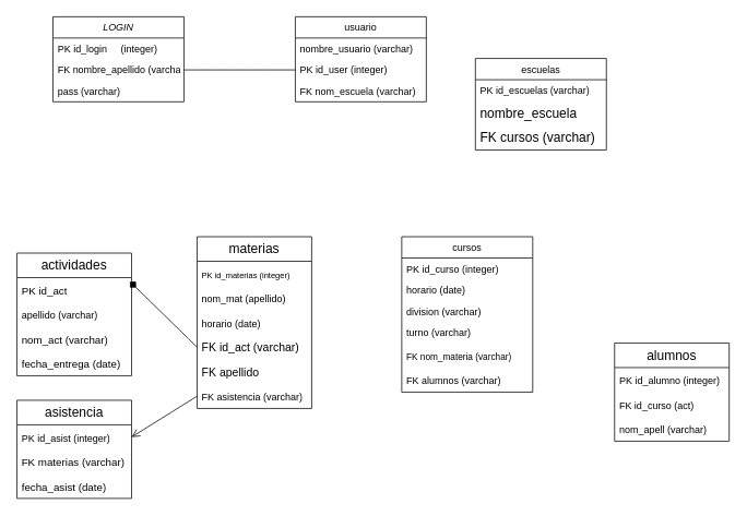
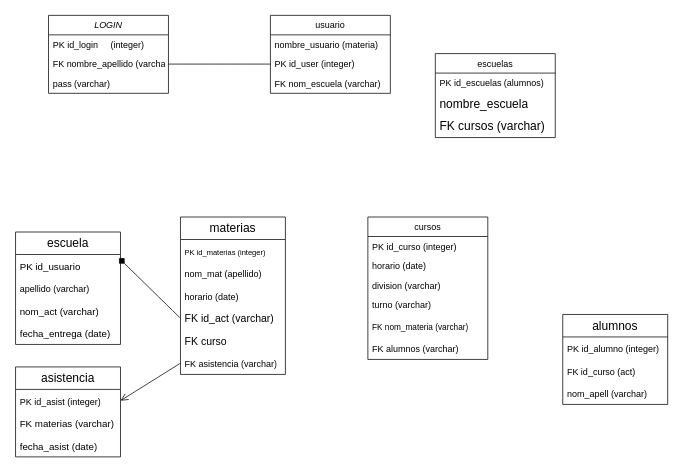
  <mxCell id="0" />
  <mxCell id="1" parent="0" />
  <mxCell id="2" value="LOGIN" style="swimlane;fontStyle=2;align=center;verticalAlign=top;childLayout=stackLayout;horizontal=1;startSize=26;horizontalStack=0;resizeParent=1;resizeLast=0;collapsible=1;marginBottom=0;rounded=0;shadow=0;strokeWidth=1;" parent="1" vertex="1"><mxGeometry x="64" y="20" width="160" height="104" as="geometry"><mxRectangle x="230" y="140" width="160" height="26" as="alternateBounds" /></mxGeometry></mxCell>
  <mxCell id="3" value="PK id_login     (integer)" style="text;align=left;verticalAlign=top;spacingLeft=4;spacingRight=4;overflow=hidden;rotatable=0;points=[[0,0.5],[1,0.5]];portConstraint=eastwest;" parent="2" vertex="1"><mxGeometry y="26" width="160" height="26" as="geometry" /></mxCell>
  <mxCell id="4" value="FK nombre_apellido (varchar)" style="text;align=left;verticalAlign=top;spacingLeft=4;spacingRight=4;overflow=hidden;rotatable=0;points=[[0,0.5],[1,0.5]];portConstraint=eastwest;rounded=0;shadow=0;html=0;" parent="2" vertex="1"><mxGeometry y="52" width="160" height="26" as="geometry" /></mxCell>
  <mxCell id="5" value="pass (varchar)" style="text;align=left;verticalAlign=top;spacingLeft=4;spacingRight=4;overflow=hidden;rotatable=0;points=[[0,0.5],[1,0.5]];portConstraint=eastwest;rounded=0;shadow=0;html=0;" parent="2" vertex="1"><mxGeometry y="78" width="160" height="26" as="geometry" /></mxCell>
  <mxCell id="6" value="cursos " style="swimlane;fontStyle=0;align=center;verticalAlign=top;childLayout=stackLayout;horizontal=1;startSize=26;horizontalStack=0;resizeParent=1;resizeLast=0;collapsible=1;marginBottom=0;rounded=0;shadow=0;strokeWidth=1;" parent="1" vertex="1"><mxGeometry x="490" y="289" width="160" height="190" as="geometry"><mxRectangle x="130" y="380" width="160" height="26" as="alternateBounds" /></mxGeometry></mxCell>
  <mxCell id="7" value="PK id_curso (integer)" style="text;align=left;verticalAlign=top;spacingLeft=4;spacingRight=4;overflow=hidden;rotatable=0;points=[[0,0.5],[1,0.5]];portConstraint=eastwest;" parent="6" vertex="1"><mxGeometry y="26" width="160" height="26" as="geometry" /></mxCell>
  <mxCell id="8" value="horario (date)" style="text;align=left;verticalAlign=top;spacingLeft=4;spacingRight=4;overflow=hidden;rotatable=0;points=[[0,0.5],[1,0.5]];portConstraint=eastwest;rounded=0;shadow=0;html=0;" parent="6" vertex="1"><mxGeometry y="52" width="160" height="26" as="geometry" /></mxCell>
  <mxCell id="9" value="division (varchar)" style="text;align=left;verticalAlign=top;spacingLeft=4;spacingRight=4;overflow=hidden;rotatable=0;points=[[0,0.5],[1,0.5]];portConstraint=eastwest;rounded=0;shadow=0;html=0;" vertex="1" parent="6"><mxGeometry y="78" width="160" height="26" as="geometry" /></mxCell>
  <mxCell id="10" value="turno (varchar) " style="text;align=left;verticalAlign=top;spacingLeft=4;spacingRight=4;overflow=hidden;rotatable=0;points=[[0,0.5],[1,0.5]];portConstraint=eastwest;rounded=0;shadow=0;html=0;" vertex="1" parent="6"><mxGeometry y="104" width="160" height="26" as="geometry" /></mxCell>
  <mxCell id="11" value="&lt;font style=&quot;font-size: 11px;&quot;&gt;FK nom_materia (varchar)&lt;/font&gt;" style="text;strokeColor=none;fillColor=none;align=left;verticalAlign=middle;spacingLeft=4;spacingRight=4;overflow=hidden;points=[[0,0.5],[1,0.5]];portConstraint=eastwest;rotatable=0;whiteSpace=wrap;html=1;fontSize=16;" vertex="1" parent="6"><mxGeometry y="130" width="160" height="30" as="geometry" /></mxCell>
  <mxCell id="12" value="&lt;font style=&quot;font-size: 12px;&quot;&gt;FK alumnos (varchar)&lt;/font&gt;" style="text;strokeColor=none;fillColor=none;align=left;verticalAlign=middle;spacingLeft=4;spacingRight=4;overflow=hidden;points=[[0,0.5],[1,0.5]];portConstraint=eastwest;rotatable=0;whiteSpace=wrap;html=1;fontSize=16;" vertex="1" parent="6"><mxGeometry y="160" width="160" height="30" as="geometry" /></mxCell>
  <mxCell id="13" value="escuelas " style="swimlane;fontStyle=0;align=center;verticalAlign=top;childLayout=stackLayout;horizontal=1;startSize=26;horizontalStack=0;resizeParent=1;resizeLast=0;collapsible=1;marginBottom=0;rounded=0;shadow=0;strokeWidth=1;" parent="1" vertex="1"><mxGeometry x="580" y="71" width="160" height="112" as="geometry"><mxRectangle x="340" y="380" width="170" height="26" as="alternateBounds" /></mxGeometry></mxCell>
- <mxCell id="14" value="PK id_escuelas (varchar)" style="text;align=left;verticalAlign=top;spacingLeft=4;spacingRight=4;overflow=hidden;rotatable=0;points=[[0,0.5],[1,0.5]];portConstraint=eastwest;" parent="13" vertex="1"><mxGeometry y="26" width="160" height="26" as="geometry" /></mxCell>
+ <mxCell id="14" value="PK id_escuelas (alumnos)" style="text;align=left;verticalAlign=top;spacingLeft=4;spacingRight=4;overflow=hidden;rotatable=0;points=[[0,0.5],[1,0.5]];portConstraint=eastwest;" parent="13" vertex="1"><mxGeometry y="26" width="160" height="26" as="geometry" /></mxCell>
  <mxCell id="15" value="nombre_escuela" style="text;strokeColor=none;fillColor=none;align=left;verticalAlign=middle;spacingLeft=4;spacingRight=4;overflow=hidden;points=[[0,0.5],[1,0.5]];portConstraint=eastwest;rotatable=0;whiteSpace=wrap;html=1;fontSize=16;" vertex="1" parent="13"><mxGeometry y="52" width="160" height="30" as="geometry" /></mxCell>
  <mxCell id="16" value="FK cursos (varchar)" style="text;strokeColor=none;fillColor=none;align=left;verticalAlign=middle;spacingLeft=4;spacingRight=4;overflow=hidden;points=[[0,0.5],[1,0.5]];portConstraint=eastwest;rotatable=0;whiteSpace=wrap;html=1;fontSize=16;" vertex="1" parent="13"><mxGeometry y="82" width="160" height="30" as="geometry" /></mxCell>
  <mxCell id="17" value="usuario" style="swimlane;fontStyle=0;align=center;verticalAlign=top;childLayout=stackLayout;horizontal=1;startSize=26;horizontalStack=0;resizeParent=1;resizeLast=0;collapsible=1;marginBottom=0;rounded=0;shadow=0;strokeWidth=1;" parent="1" vertex="1"><mxGeometry x="360" y="20" width="160" height="104" as="geometry"><mxRectangle x="550" y="140" width="160" height="26" as="alternateBounds" /></mxGeometry></mxCell>
- <mxCell id="18" value="nombre_usuario (varchar)" style="text;align=left;verticalAlign=top;spacingLeft=4;spacingRight=4;overflow=hidden;rotatable=0;points=[[0,0.5],[1,0.5]];portConstraint=eastwest;" parent="17" vertex="1"><mxGeometry y="26" width="160" height="26" as="geometry" /></mxCell>
+ <mxCell id="18" value="nombre_usuario (materia)" style="text;align=left;verticalAlign=top;spacingLeft=4;spacingRight=4;overflow=hidden;rotatable=0;points=[[0,0.5],[1,0.5]];portConstraint=eastwest;" parent="17" vertex="1"><mxGeometry y="26" width="160" height="26" as="geometry" /></mxCell>
  <mxCell id="19" value="PK id_user (integer)" style="text;align=left;verticalAlign=top;spacingLeft=4;spacingRight=4;overflow=hidden;rotatable=0;points=[[0,0.5],[1,0.5]];portConstraint=eastwest;rounded=0;shadow=0;html=0;" parent="17" vertex="1"><mxGeometry y="52" width="160" height="26" as="geometry" /></mxCell>
  <mxCell id="20" value="FK nom_escuela (varchar) " style="text;align=left;verticalAlign=top;spacingLeft=4;spacingRight=4;overflow=hidden;rotatable=0;points=[[0,0.5],[1,0.5]];portConstraint=eastwest;rounded=0;shadow=0;html=0;" parent="17" vertex="1"><mxGeometry y="78" width="160" height="26" as="geometry" /></mxCell>
  <mxCell id="21" style="edgeStyle=none;curved=1;rounded=0;orthogonalLoop=1;jettySize=auto;html=1;exitX=1;exitY=0.5;exitDx=0;exitDy=0;entryX=0;entryY=0.5;entryDx=0;entryDy=0;fontSize=12;startSize=8;endSize=8;endArrow=none;" edge="1" parent="1" source="4" target="19"><mxGeometry relative="1" as="geometry" /></mxCell>
  <mxCell id="22" value="materias " style="swimlane;fontStyle=0;childLayout=stackLayout;horizontal=1;startSize=30;horizontalStack=0;resizeParent=1;resizeParentMax=0;resizeLast=0;collapsible=1;marginBottom=0;whiteSpace=wrap;html=1;fontSize=16;" vertex="1" parent="1"><mxGeometry x="240" y="289" width="140" height="210" as="geometry" /></mxCell>
  <mxCell id="23" value="&lt;font style=&quot;font-size: 10px;&quot;&gt;PK id_materias (integer) &lt;/font&gt;" style="text;strokeColor=none;fillColor=none;align=left;verticalAlign=middle;spacingLeft=4;spacingRight=4;overflow=hidden;points=[[0,0.5],[1,0.5]];portConstraint=eastwest;rotatable=0;whiteSpace=wrap;html=1;fontSize=16;" vertex="1" parent="22"><mxGeometry y="30" width="140" height="30" as="geometry" /></mxCell>
  <mxCell id="24" value="&lt;font style=&quot;font-size: 12px;&quot;&gt;nom_mat (apellido)&lt;/font&gt;" style="text;strokeColor=none;fillColor=none;align=left;verticalAlign=middle;spacingLeft=4;spacingRight=4;overflow=hidden;points=[[0,0.5],[1,0.5]];portConstraint=eastwest;rotatable=0;whiteSpace=wrap;html=1;fontSize=16;" vertex="1" parent="22"><mxGeometry y="60" width="140" height="30" as="geometry" /></mxCell>
  <mxCell id="25" value="&lt;font style=&quot;font-size: 12px;&quot;&gt;horario (date)&lt;/font&gt;" style="text;strokeColor=none;fillColor=none;align=left;verticalAlign=middle;spacingLeft=4;spacingRight=4;overflow=hidden;points=[[0,0.5],[1,0.5]];portConstraint=eastwest;rotatable=0;whiteSpace=wrap;html=1;fontSize=16;" vertex="1" parent="22"><mxGeometry y="90" width="140" height="30" as="geometry" /></mxCell>
  <mxCell id="26" value="&lt;font style=&quot;font-size: 14px;&quot;&gt;FK id_act (varchar)&lt;/font&gt;" style="text;strokeColor=none;fillColor=none;align=left;verticalAlign=middle;spacingLeft=4;spacingRight=4;overflow=hidden;points=[[0,0.5],[1,0.5]];portConstraint=eastwest;rotatable=0;whiteSpace=wrap;html=1;fontSize=16;" vertex="1" parent="22"><mxGeometry y="120" width="140" height="30" as="geometry" /></mxCell>
- <mxCell id="27" value="&lt;font style=&quot;font-size: 14px;&quot;&gt;FK apellido&lt;/font&gt;" style="text;strokeColor=none;fillColor=none;align=left;verticalAlign=middle;spacingLeft=4;spacingRight=4;overflow=hidden;points=[[0,0.5],[1,0.5]];portConstraint=eastwest;rotatable=0;whiteSpace=wrap;html=1;fontSize=16;" vertex="1" parent="22"><mxGeometry y="150" width="140" height="30" as="geometry" /></mxCell>
+ <mxCell id="27" value="&lt;font style=&quot;font-size: 14px;&quot;&gt;FK curso&lt;/font&gt;" style="text;strokeColor=none;fillColor=none;align=left;verticalAlign=middle;spacingLeft=4;spacingRight=4;overflow=hidden;points=[[0,0.5],[1,0.5]];portConstraint=eastwest;rotatable=0;whiteSpace=wrap;html=1;fontSize=16;" vertex="1" parent="22"><mxGeometry y="150" width="140" height="30" as="geometry" /></mxCell>
  <mxCell id="28" value="&lt;font style=&quot;font-size: 12px;&quot;&gt;FK asistencia (varchar)&lt;/font&gt;" style="text;strokeColor=none;fillColor=none;align=left;verticalAlign=middle;spacingLeft=4;spacingRight=4;overflow=hidden;points=[[0,0.5],[1,0.5]];portConstraint=eastwest;rotatable=0;whiteSpace=wrap;html=1;fontSize=16;" vertex="1" parent="22"><mxGeometry y="180" width="140" height="30" as="geometry" /></mxCell>
  <mxCell id="29" value="alumnos " style="swimlane;fontStyle=0;childLayout=stackLayout;horizontal=1;startSize=30;horizontalStack=0;resizeParent=1;resizeParentMax=0;resizeLast=0;collapsible=1;marginBottom=0;whiteSpace=wrap;html=1;fontSize=16;" vertex="1" parent="1"><mxGeometry x="750" y="419" width="140" height="120" as="geometry" /></mxCell>
  <mxCell id="30" value="&lt;font style=&quot;font-size: 12px;&quot;&gt;PK id_alumno (integer)&lt;/font&gt;" style="text;strokeColor=none;fillColor=none;align=left;verticalAlign=middle;spacingLeft=4;spacingRight=4;overflow=hidden;points=[[0,0.5],[1,0.5]];portConstraint=eastwest;rotatable=0;whiteSpace=wrap;html=1;fontSize=16;" vertex="1" parent="29"><mxGeometry y="30" width="140" height="30" as="geometry" /></mxCell>
  <mxCell id="31" value="&lt;font style=&quot;font-size: 12px;&quot;&gt;FK id_curso (act)&lt;/font&gt;" style="text;strokeColor=none;fillColor=none;align=left;verticalAlign=middle;spacingLeft=4;spacingRight=4;overflow=hidden;points=[[0,0.5],[1,0.5]];portConstraint=eastwest;rotatable=0;whiteSpace=wrap;html=1;fontSize=16;" vertex="1" parent="29"><mxGeometry y="60" width="140" height="30" as="geometry" /></mxCell>
  <mxCell id="32" value="&lt;font style=&quot;font-size: 12px;&quot;&gt;nom_apell (varchar)&lt;/font&gt;" style="text;strokeColor=none;fillColor=none;align=left;verticalAlign=middle;spacingLeft=4;spacingRight=4;overflow=hidden;points=[[0,0.5],[1,0.5]];portConstraint=eastwest;rotatable=0;whiteSpace=wrap;html=1;fontSize=16;" vertex="1" parent="29"><mxGeometry y="90" width="140" height="30" as="geometry" /></mxCell>
- <mxCell id="33" value="actividades " style="swimlane;fontStyle=0;childLayout=stackLayout;horizontal=1;startSize=30;horizontalStack=0;resizeParent=1;resizeParentMax=0;resizeLast=0;collapsible=1;marginBottom=0;whiteSpace=wrap;html=1;fontSize=16;" vertex="1" parent="1"><mxGeometry x="20" y="309" width="140" height="150" as="geometry" /></mxCell>
- <mxCell id="34" value="&lt;font style=&quot;font-size: 13px;&quot;&gt;PK id_act&lt;/font&gt;" style="text;strokeColor=none;fillColor=none;align=left;verticalAlign=middle;spacingLeft=4;spacingRight=4;overflow=hidden;points=[[0,0.5],[1,0.5]];portConstraint=eastwest;rotatable=0;whiteSpace=wrap;html=1;fontSize=16;" vertex="1" parent="33"><mxGeometry y="30" width="140" height="30" as="geometry" /></mxCell>
+ <mxCell id="33" value="escuela " style="swimlane;fontStyle=0;childLayout=stackLayout;horizontal=1;startSize=30;horizontalStack=0;resizeParent=1;resizeParentMax=0;resizeLast=0;collapsible=1;marginBottom=0;whiteSpace=wrap;html=1;fontSize=16;" vertex="1" parent="1"><mxGeometry x="20" y="309" width="140" height="150" as="geometry" /></mxCell>
+ <mxCell id="34" value="&lt;font style=&quot;font-size: 13px;&quot;&gt;PK id_usuario&lt;/font&gt;" style="text;strokeColor=none;fillColor=none;align=left;verticalAlign=middle;spacingLeft=4;spacingRight=4;overflow=hidden;points=[[0,0.5],[1,0.5]];portConstraint=eastwest;rotatable=0;whiteSpace=wrap;html=1;fontSize=16;" vertex="1" parent="33"><mxGeometry y="30" width="140" height="30" as="geometry" /></mxCell>
  <mxCell id="35" value="&lt;font style=&quot;font-size: 12px;&quot;&gt;apellido (varchar)&lt;/font&gt;" style="text;strokeColor=none;fillColor=none;align=left;verticalAlign=middle;spacingLeft=4;spacingRight=4;overflow=hidden;points=[[0,0.5],[1,0.5]];portConstraint=eastwest;rotatable=0;whiteSpace=wrap;html=1;fontSize=16;" vertex="1" parent="33"><mxGeometry y="60" width="140" height="30" as="geometry" /></mxCell>
  <mxCell id="36" value="&lt;font style=&quot;font-size: 13px;&quot;&gt;nom_act (varchar)&lt;/font&gt;" style="text;strokeColor=none;fillColor=none;align=left;verticalAlign=middle;spacingLeft=4;spacingRight=4;overflow=hidden;points=[[0,0.5],[1,0.5]];portConstraint=eastwest;rotatable=0;whiteSpace=wrap;html=1;fontSize=16;" vertex="1" parent="33"><mxGeometry y="90" width="140" height="30" as="geometry" /></mxCell>
  <mxCell id="37" value="&lt;font style=&quot;font-size: 13px;&quot;&gt;fecha_entrega (date) &lt;/font&gt;" style="text;strokeColor=none;fillColor=none;align=left;verticalAlign=middle;spacingLeft=4;spacingRight=4;overflow=hidden;points=[[0,0.5],[1,0.5]];portConstraint=eastwest;rotatable=0;whiteSpace=wrap;html=1;fontSize=16;" vertex="1" parent="33"><mxGeometry y="120" width="140" height="30" as="geometry" /></mxCell>
  <mxCell id="38" style="edgeStyle=none;curved=1;rounded=0;orthogonalLoop=1;jettySize=auto;html=1;exitX=0;exitY=0.5;exitDx=0;exitDy=0;entryX=0.986;entryY=0.163;entryDx=0;entryDy=0;entryPerimeter=0;fontSize=12;startSize=8;endSize=8;endArrow=diamond;" edge="1" parent="1" source="26" target="34"><mxGeometry relative="1" as="geometry" /></mxCell>
  <mxCell id="39" value="asistencia " style="swimlane;fontStyle=0;childLayout=stackLayout;horizontal=1;startSize=30;horizontalStack=0;resizeParent=1;resizeParentMax=0;resizeLast=0;collapsible=1;marginBottom=0;whiteSpace=wrap;html=1;fontSize=16;" vertex="1" parent="1"><mxGeometry x="20" y="489" width="140" height="120" as="geometry" /></mxCell>
  <mxCell id="40" value="&lt;font style=&quot;font-size: 12px;&quot;&gt;PK id_asist (integer)&lt;/font&gt;" style="text;strokeColor=none;fillColor=none;align=left;verticalAlign=middle;spacingLeft=4;spacingRight=4;overflow=hidden;points=[[0,0.5],[1,0.5]];portConstraint=eastwest;rotatable=0;whiteSpace=wrap;html=1;fontSize=16;" vertex="1" parent="39"><mxGeometry y="30" width="140" height="30" as="geometry" /></mxCell>
  <mxCell id="41" value="&lt;font style=&quot;font-size: 13px;&quot;&gt;FK materias (varchar)&lt;/font&gt;" style="text;strokeColor=none;fillColor=none;align=left;verticalAlign=middle;spacingLeft=4;spacingRight=4;overflow=hidden;points=[[0,0.5],[1,0.5]];portConstraint=eastwest;rotatable=0;whiteSpace=wrap;html=1;fontSize=16;" vertex="1" parent="39"><mxGeometry y="60" width="140" height="30" as="geometry" /></mxCell>
  <mxCell id="42" value="&lt;font style=&quot;font-size: 13px;&quot;&gt;fecha_asist (date)&lt;/font&gt;" style="text;strokeColor=none;fillColor=none;align=left;verticalAlign=middle;spacingLeft=4;spacingRight=4;overflow=hidden;points=[[0,0.5],[1,0.5]];portConstraint=eastwest;rotatable=0;whiteSpace=wrap;html=1;fontSize=16;" vertex="1" parent="39"><mxGeometry y="90" width="140" height="30" as="geometry" /></mxCell>
  <mxCell id="43" style="edgeStyle=none;curved=1;rounded=0;orthogonalLoop=1;jettySize=auto;html=1;exitX=0;exitY=0.5;exitDx=0;exitDy=0;entryX=1;entryY=0.5;entryDx=0;entryDy=0;fontSize=12;startSize=8;endSize=8;endArrow=open;" edge="1" parent="1" source="28" target="40"><mxGeometry relative="1" as="geometry" /></mxCell>
